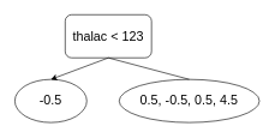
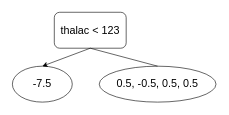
  <mxCell id="0" />
  <mxCell id="1" parent="0" />
  <mxCell id="2" value="&lt;font style=&quot;font-size: 18px&quot;&gt;thalac &amp;lt; 123&lt;/font&gt;" style="rounded=1;whiteSpace=wrap;html=1;" vertex="1" parent="1"><mxGeometry x="90" y="20" width="120" height="60" as="geometry" /></mxCell>
- <mxCell id="3" value="&lt;font style=&quot;font-size: 18px&quot;&gt;-0.5&lt;/font&gt;" style="ellipse;whiteSpace=wrap;html=1;" vertex="1" parent="1"><mxGeometry x="20" y="110" width="100" height="60" as="geometry" /></mxCell>
- <mxCell id="4" value="&lt;font style=&quot;font-size: 18px&quot;&gt;0.5, -0.5, 0.5, 4.5&lt;/font&gt;" style="ellipse;whiteSpace=wrap;html=1;" vertex="1" parent="1"><mxGeometry x="165" y="110" width="195" height="60" as="geometry" /></mxCell>
+ <mxCell id="3" value="&lt;font style=&quot;font-size: 18px&quot;&gt;-7.5&lt;/font&gt;" style="ellipse;whiteSpace=wrap;html=1;" vertex="1" parent="1"><mxGeometry x="20" y="110" width="100" height="60" as="geometry" /></mxCell>
+ <mxCell id="4" value="&lt;font style=&quot;font-size: 18px&quot;&gt;0.5, -0.5, 0.5, 0.5&lt;/font&gt;" style="ellipse;whiteSpace=wrap;html=1;" vertex="1" parent="1"><mxGeometry x="165" y="110" width="195" height="60" as="geometry" /></mxCell>
  <mxCell id="5" value="" style="endArrow=classic;html=1;exitX=0.5;exitY=1;exitDx=0;exitDy=0;entryX=0.5;entryY=0;entryDx=0;entryDy=0;" edge="1" parent="1" source="2" target="3"><mxGeometry width="50" height="50" relative="1" as="geometry"><mxPoint x="140" y="230" as="sourcePoint" /><mxPoint x="190" y="180" as="targetPoint" /></mxGeometry></mxCell>
  <mxCell id="6" value="" style="endArrow=none;html=1;exitX=0.5;exitY=1;exitDx=0;exitDy=0;entryX=0.5;entryY=0;entryDx=0;entryDy=0;" edge="1" parent="1" source="2" target="4"><mxGeometry width="50" height="50" relative="1" as="geometry"><mxPoint x="140" y="230" as="sourcePoint" /><mxPoint x="190" y="180" as="targetPoint" /></mxGeometry></mxCell>
